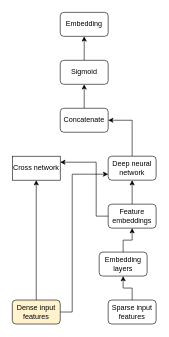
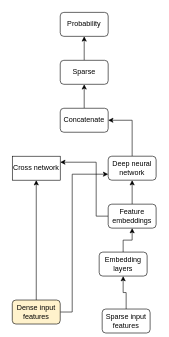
  <mxCell id="0" />
  <mxCell id="1" parent="0" />
  <mxCell id="2" style="edgeStyle=orthogonalEdgeStyle;rounded=0;orthogonalLoop=1;jettySize=auto;html=1;exitX=0.5;exitY=0;exitDx=0;exitDy=0;entryX=0.5;entryY=1;entryDx=0;entryDy=0;" edge="1" parent="1" source="4" target="14"><mxGeometry relative="1" as="geometry" /></mxCell>
  <mxCell id="3" style="edgeStyle=orthogonalEdgeStyle;rounded=0;orthogonalLoop=1;jettySize=auto;html=1;exitX=1;exitY=0.5;exitDx=0;exitDy=0;entryX=0;entryY=0.75;entryDx=0;entryDy=0;" edge="1" parent="1" source="4" target="13"><mxGeometry relative="1" as="geometry"><Array as="points"><mxPoint x="120" y="520" /><mxPoint x="120" y="290" /></Array></mxGeometry></mxCell>
  <mxCell id="4" value="Dense input features" style="rounded=1;whiteSpace=wrap;html=1;fillColor=#fff2cc;" vertex="1" parent="1"><mxGeometry x="20" y="500" width="80" height="40" as="geometry" /></mxCell>
  <mxCell id="5" style="edgeStyle=orthogonalEdgeStyle;rounded=0;orthogonalLoop=1;jettySize=auto;html=1;exitX=0.5;exitY=0;exitDx=0;exitDy=0;entryX=0.5;entryY=1;entryDx=0;entryDy=0;" edge="1" parent="1" source="7" target="13"><mxGeometry relative="1" as="geometry" /></mxCell>
  <mxCell id="6" style="edgeStyle=orthogonalEdgeStyle;rounded=0;orthogonalLoop=1;jettySize=auto;html=1;exitX=0;exitY=0.5;exitDx=0;exitDy=0;entryX=1;entryY=0.25;entryDx=0;entryDy=0;" edge="1" parent="1" source="7" target="14"><mxGeometry relative="1" as="geometry"><Array as="points"><mxPoint x="160" y="360" /><mxPoint x="160" y="270" /></Array></mxGeometry></mxCell>
  <mxCell id="7" value="Feature embeddings" style="rounded=1;whiteSpace=wrap;html=1;" vertex="1" parent="1"><mxGeometry x="180" y="340" width="80" height="40" as="geometry" /></mxCell>
  <mxCell id="8" style="edgeStyle=orthogonalEdgeStyle;rounded=0;orthogonalLoop=1;jettySize=auto;html=1;exitX=0.5;exitY=0;exitDx=0;exitDy=0;entryX=0.5;entryY=1;entryDx=0;entryDy=0;" edge="1" parent="1" source="9" target="7"><mxGeometry relative="1" as="geometry" /></mxCell>
  <mxCell id="9" value="Embedding layers" style="rounded=1;whiteSpace=wrap;html=1;" vertex="1" parent="1"><mxGeometry x="165" y="420" width="80" height="40" as="geometry" /></mxCell>
  <mxCell id="10" style="edgeStyle=orthogonalEdgeStyle;rounded=0;orthogonalLoop=1;jettySize=auto;html=1;exitX=0.5;exitY=0;exitDx=0;exitDy=0;entryX=0.5;entryY=1;entryDx=0;entryDy=0;" edge="1" parent="1" source="11" target="9"><mxGeometry relative="1" as="geometry" /></mxCell>
- <mxCell id="11" value="Sparse input features" style="rounded=1;whiteSpace=wrap;html=1;" vertex="1" parent="1"><mxGeometry x="180" y="500" width="80" height="40" as="geometry" /></mxCell>
+ <mxCell id="11" value="Sparse input features" style="rounded=1;whiteSpace=wrap;html=1;" vertex="1" parent="1"><mxGeometry x="170" y="515" width="80" height="40" as="geometry" /></mxCell>
  <mxCell id="12" style="edgeStyle=orthogonalEdgeStyle;rounded=0;orthogonalLoop=1;jettySize=auto;html=1;exitX=0.5;exitY=0;exitDx=0;exitDy=0;entryX=1;entryY=0.5;entryDx=0;entryDy=0;" edge="1" parent="1" source="13" target="16"><mxGeometry relative="1" as="geometry" /></mxCell>
  <mxCell id="13" value="Deep neural network" style="rounded=1;whiteSpace=wrap;html=1;" vertex="1" parent="1"><mxGeometry x="180" y="260" width="80" height="40" as="geometry" /></mxCell>
  <mxCell id="14" value="Cross network" style="whiteSpace=wrap;html=1;rounded=0;" vertex="1" parent="1"><mxGeometry x="20" y="260" width="80" height="40" as="geometry" /></mxCell>
  <mxCell id="15" style="edgeStyle=orthogonalEdgeStyle;rounded=0;orthogonalLoop=1;jettySize=auto;html=1;exitX=0.5;exitY=0;exitDx=0;exitDy=0;entryX=0.5;entryY=1;entryDx=0;entryDy=0;" edge="1" parent="1" source="16" target="18"><mxGeometry relative="1" as="geometry" /></mxCell>
  <mxCell id="16" value="Concatenate" style="rounded=1;whiteSpace=wrap;html=1;" vertex="1" parent="1"><mxGeometry x="100" y="180" width="80" height="40" as="geometry" /></mxCell>
  <mxCell id="17" style="edgeStyle=orthogonalEdgeStyle;rounded=0;orthogonalLoop=1;jettySize=auto;html=1;exitX=0.5;exitY=0;exitDx=0;exitDy=0;entryX=0.5;entryY=1;entryDx=0;entryDy=0;" edge="1" parent="1" source="18" target="19"><mxGeometry relative="1" as="geometry" /></mxCell>
- <mxCell id="18" value="Sigmoid" style="rounded=1;whiteSpace=wrap;html=1;" vertex="1" parent="1"><mxGeometry x="100" y="100" width="80" height="40" as="geometry" /></mxCell>
- <mxCell id="19" value="Embedding" style="rounded=1;whiteSpace=wrap;html=1;" vertex="1" parent="1"><mxGeometry x="100" y="20" width="80" height="40" as="geometry" /></mxCell>
+ <mxCell id="18" value="Sparse" style="rounded=1;whiteSpace=wrap;html=1;" vertex="1" parent="1"><mxGeometry x="100" y="100" width="80" height="40" as="geometry" /></mxCell>
+ <mxCell id="19" value="Probability" style="rounded=1;whiteSpace=wrap;html=1;" vertex="1" parent="1"><mxGeometry x="100" y="20" width="80" height="40" as="geometry" /></mxCell>
